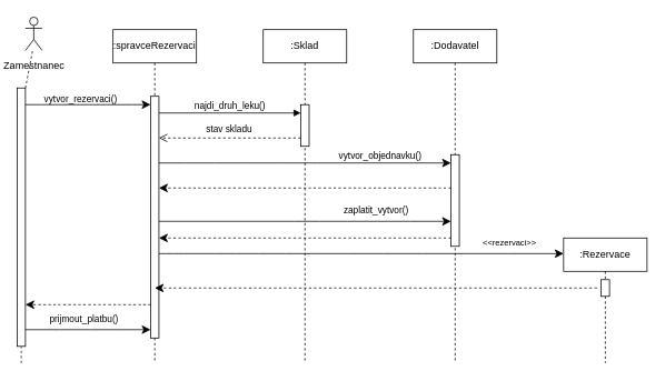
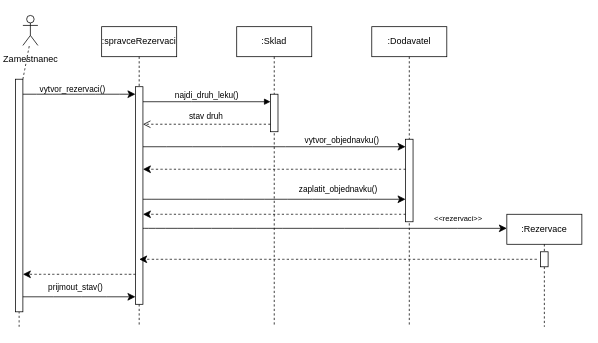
  <mxCell id="0" />
  <mxCell id="1" parent="0" />
  <mxCell id="2" value=":Sklad" style="shape=umlLifeline;perimeter=lifelinePerimeter;whiteSpace=wrap;html=1;container=0;dropTarget=0;collapsible=0;recursiveResize=0;outlineConnect=0;portConstraint=eastwest;newEdgeStyle={&quot;edgeStyle&quot;:&quot;elbowEdgeStyle&quot;,&quot;elbow&quot;:&quot;vertical&quot;,&quot;curved&quot;:0,&quot;rounded&quot;:0};" parent="1" vertex="1"><mxGeometry x="315" y="35" width="100" height="400" as="geometry" /></mxCell>
  <mxCell id="3" value="" style="html=1;points=[];perimeter=orthogonalPerimeter;outlineConnect=0;targetShapes=umlLifeline;portConstraint=eastwest;newEdgeStyle={&quot;edgeStyle&quot;:&quot;elbowEdgeStyle&quot;,&quot;elbow&quot;:&quot;vertical&quot;,&quot;curved&quot;:0,&quot;rounded&quot;:0};" parent="2" vertex="1"><mxGeometry x="45" y="90" width="10" height="50" as="geometry" /></mxCell>
  <mxCell id="4" value=":Dodavatel" style="shape=umlLifeline;perimeter=lifelinePerimeter;whiteSpace=wrap;html=1;container=0;dropTarget=0;collapsible=0;recursiveResize=0;outlineConnect=0;portConstraint=eastwest;newEdgeStyle={&quot;edgeStyle&quot;:&quot;elbowEdgeStyle&quot;,&quot;elbow&quot;:&quot;vertical&quot;,&quot;curved&quot;:0,&quot;rounded&quot;:0};" parent="1" vertex="1"><mxGeometry x="495" y="35" width="100" height="400" as="geometry" /></mxCell>
  <mxCell id="5" value="" style="html=1;points=[];perimeter=orthogonalPerimeter;outlineConnect=0;targetShapes=umlLifeline;portConstraint=eastwest;newEdgeStyle={&quot;edgeStyle&quot;:&quot;elbowEdgeStyle&quot;,&quot;elbow&quot;:&quot;vertical&quot;,&quot;curved&quot;:0,&quot;rounded&quot;:0};" parent="4" vertex="1"><mxGeometry x="45" y="150" width="10" height="110" as="geometry" /></mxCell>
  <mxCell id="6" value="najdi_druh_leku()" style="html=1;verticalAlign=bottom;endArrow=block;edgeStyle=elbowEdgeStyle;elbow=vertical;curved=0;rounded=0;labelBackgroundColor=none;" parent="1" source="12" target="3" edge="1"><mxGeometry relative="1" as="geometry"><mxPoint x="375" y="125" as="sourcePoint" /><Array as="points"><mxPoint x="255" y="135" /><mxPoint x="285" y="125" /></Array><mxPoint x="485" y="185" as="targetPoint" /></mxGeometry></mxCell>
  <mxCell id="7" value="&lt;font style=&quot;font-size: 12px;&quot;&gt;Zamestnanec&lt;/font&gt;" style="shape=umlActor;verticalLabelPosition=bottom;verticalAlign=top;html=1;outlineConnect=0;fontSize=16;" parent="1" vertex="1"><mxGeometry x="30" y="20" width="20" height="40" as="geometry" /></mxCell>
  <mxCell id="8" value="" style="endArrow=none;dashed=1;html=1;rounded=0;fontSize=12;startSize=8;endSize=8;curved=1;" parent="1" source="24" target="7" edge="1"><mxGeometry width="50" height="50" relative="1" as="geometry"><mxPoint x="25" y="435" as="sourcePoint" /><mxPoint x="25" y="95" as="targetPoint" /></mxGeometry></mxCell>
  <mxCell id="9" value="" style="endArrow=classic;html=1;rounded=0;fontSize=12;startSize=8;endSize=8;curved=1;labelBackgroundColor=none;" parent="1" edge="1"><mxGeometry width="50" height="50" relative="1" as="geometry"><mxPoint x="190" y="195" as="sourcePoint" /><mxPoint x="540" y="195" as="targetPoint" /><Array as="points"><mxPoint x="310" y="195" /></Array></mxGeometry></mxCell>
  <mxCell id="10" value="&lt;span style=&quot;font-size: 11px;&quot;&gt;vytvor_objednavku()&lt;/span&gt;" style="edgeLabel;html=1;align=center;verticalAlign=middle;resizable=0;points=[];fontSize=11;labelBackgroundColor=none;" parent="9" vertex="1" connectable="0"><mxGeometry x="-0.186" relative="1" as="geometry"><mxPoint x="122" y="-10" as="offset" /></mxGeometry></mxCell>
  <mxCell id="11" value=":spravceRezervaci" style="shape=umlLifeline;perimeter=lifelinePerimeter;whiteSpace=wrap;html=1;container=0;dropTarget=0;collapsible=0;recursiveResize=0;outlineConnect=0;portConstraint=eastwest;newEdgeStyle={&quot;edgeStyle&quot;:&quot;elbowEdgeStyle&quot;,&quot;elbow&quot;:&quot;vertical&quot;,&quot;curved&quot;:0,&quot;rounded&quot;:0};" parent="1" vertex="1"><mxGeometry x="135" y="35" width="100" height="400" as="geometry" /></mxCell>
  <mxCell id="12" value="" style="html=1;points=[];perimeter=orthogonalPerimeter;outlineConnect=0;targetShapes=umlLifeline;portConstraint=eastwest;newEdgeStyle={&quot;edgeStyle&quot;:&quot;elbowEdgeStyle&quot;,&quot;elbow&quot;:&quot;vertical&quot;,&quot;curved&quot;:0,&quot;rounded&quot;:0};" parent="11" vertex="1"><mxGeometry x="45" y="80" width="10" height="290" as="geometry" /></mxCell>
  <mxCell id="13" value=":Rezervace" style="shape=umlLifeline;perimeter=lifelinePerimeter;whiteSpace=wrap;html=1;container=0;dropTarget=0;collapsible=0;recursiveResize=0;outlineConnect=0;portConstraint=eastwest;newEdgeStyle={&quot;edgeStyle&quot;:&quot;elbowEdgeStyle&quot;,&quot;elbow&quot;:&quot;vertical&quot;,&quot;curved&quot;:0,&quot;rounded&quot;:0};" parent="1" vertex="1"><mxGeometry x="675" y="285" width="100" height="150" as="geometry" /></mxCell>
  <mxCell id="14" value="" style="html=1;points=[];perimeter=orthogonalPerimeter;outlineConnect=0;targetShapes=umlLifeline;portConstraint=eastwest;newEdgeStyle={&quot;edgeStyle&quot;:&quot;elbowEdgeStyle&quot;,&quot;elbow&quot;:&quot;vertical&quot;,&quot;curved&quot;:0,&quot;rounded&quot;:0};" parent="13" vertex="1"><mxGeometry x="45" y="50" width="10" height="20" as="geometry" /></mxCell>
  <mxCell id="15" value="" style="endArrow=classic;html=1;rounded=0;fontSize=12;startSize=8;endSize=8;curved=1;" parent="1" target="12" edge="1"><mxGeometry width="50" height="50" relative="1" as="geometry"><mxPoint x="25" y="125" as="sourcePoint" /><mxPoint x="175" y="125" as="targetPoint" /><Array as="points"><mxPoint x="120" y="125" /></Array></mxGeometry></mxCell>
  <mxCell id="16" value="&lt;font style=&quot;font-size: 11px;&quot;&gt;vytvor_rezervaci()&lt;/font&gt;" style="edgeLabel;html=1;align=center;verticalAlign=middle;resizable=0;points=[];fontSize=16;labelBackgroundColor=none;" parent="15" vertex="1" connectable="0"><mxGeometry x="-0.186" relative="1" as="geometry"><mxPoint x="7" y="-10" as="offset" /></mxGeometry></mxCell>
  <mxCell id="17" value="" style="html=1;verticalAlign=bottom;endArrow=open;dashed=1;endSize=8;edgeStyle=elbowEdgeStyle;elbow=vertical;curved=0;rounded=0;" parent="1" source="3" target="12" edge="1"><mxGeometry relative="1" as="geometry"><mxPoint x="195" y="165" as="targetPoint" /><Array as="points"><mxPoint x="250" y="165" /><mxPoint x="290" y="175" /><mxPoint x="290" y="285" /></Array><mxPoint x="345" y="165" as="sourcePoint" /></mxGeometry></mxCell>
  <mxCell id="18" value="" style="endArrow=classic;html=1;rounded=0;fontSize=12;startSize=8;endSize=8;curved=1;dashed=1;" parent="1" target="12" edge="1"><mxGeometry width="50" height="50" relative="1" as="geometry"><mxPoint x="540" y="225" as="sourcePoint" /><mxPoint x="445" y="225" as="targetPoint" /></mxGeometry></mxCell>
  <mxCell id="19" value="" style="endArrow=classic;html=1;rounded=0;fontSize=12;startSize=8;endSize=8;curved=1;entryX=0;entryY=0.125;entryDx=0;entryDy=0;entryPerimeter=0;" parent="1" source="12" target="13" edge="1"><mxGeometry width="50" height="50" relative="1" as="geometry"><mxPoint x="190" y="255" as="sourcePoint" /><mxPoint x="655" y="255" as="targetPoint" /></mxGeometry></mxCell>
  <mxCell id="20" value="&amp;lt;&amp;lt;rezervaci&amp;gt;&amp;gt;" style="text;html=1;align=center;verticalAlign=middle;resizable=0;points=[];autosize=1;strokeColor=none;fillColor=none;fontSize=10;" parent="1" vertex="1"><mxGeometry x="575" y="275" width="70" height="30" as="geometry" /></mxCell>
  <mxCell id="21" value="" style="endArrow=classic;html=1;rounded=0;fontSize=12;startSize=8;endSize=8;curved=1;dashed=1;" parent="1" edge="1"><mxGeometry width="50" height="50" relative="1" as="geometry"><mxPoint x="715" y="345" as="sourcePoint" /><mxPoint x="185" y="345" as="targetPoint" /><Array as="points"><mxPoint x="270" y="345" /></Array></mxGeometry></mxCell>
  <mxCell id="22" value="" style="endArrow=classic;html=1;rounded=0;fontSize=12;startSize=8;endSize=8;curved=1;dashed=1;" parent="1" edge="1"><mxGeometry width="50" height="50" relative="1" as="geometry"><mxPoint x="180" y="365" as="sourcePoint" /><mxPoint x="30" y="365" as="targetPoint" /></mxGeometry></mxCell>
  <mxCell id="23" value="" style="endArrow=none;dashed=1;html=1;rounded=0;fontSize=12;startSize=8;endSize=8;curved=1;" parent="1" target="24" edge="1"><mxGeometry width="50" height="50" relative="1" as="geometry"><mxPoint x="25" y="435" as="sourcePoint" /><mxPoint x="25" y="75" as="targetPoint" /></mxGeometry></mxCell>
  <mxCell id="24" value="" style="html=1;points=[];perimeter=orthogonalPerimeter;outlineConnect=0;targetShapes=umlLifeline;portConstraint=eastwest;newEdgeStyle={&quot;edgeStyle&quot;:&quot;elbowEdgeStyle&quot;,&quot;elbow&quot;:&quot;vertical&quot;,&quot;curved&quot;:0,&quot;rounded&quot;:0};" parent="1" vertex="1"><mxGeometry x="20" y="105" width="10" height="310" as="geometry" /></mxCell>
  <mxCell id="25" value="" style="endArrow=classic;html=1;rounded=0;fontSize=12;startSize=8;endSize=8;curved=1;" parent="1" edge="1"><mxGeometry width="50" height="50" relative="1" as="geometry"><mxPoint x="190" y="265" as="sourcePoint" /><mxPoint x="540" y="265" as="targetPoint" /></mxGeometry></mxCell>
  <mxCell id="26" value="" style="endArrow=classic;html=1;rounded=0;fontSize=12;startSize=8;endSize=8;curved=1;" parent="1" edge="1"><mxGeometry width="50" height="50" relative="1" as="geometry"><mxPoint x="30" y="395" as="sourcePoint" /><mxPoint x="180" y="395" as="targetPoint" /><Array as="points"><mxPoint x="115" y="395" /></Array></mxGeometry></mxCell>
- <mxCell id="27" value="&lt;font style=&quot;font-size: 11px;&quot;&gt;prijmout_platbu()&lt;/font&gt;" style="text;html=1;align=center;verticalAlign=middle;resizable=0;points=[];autosize=1;strokeColor=none;fillColor=none;fontSize=16;" parent="1" vertex="1"><mxGeometry x="45" y="365" width="110" height="30" as="geometry" /></mxCell>
- <mxCell id="28" value="&lt;span style=&quot;font-size: 11px;&quot;&gt;zaplatit_vytvor()&lt;/span&gt;" style="text;html=1;align=center;verticalAlign=middle;resizable=0;points=[];autosize=1;strokeColor=none;fillColor=none;fontSize=16;" parent="1" vertex="1"><mxGeometry x="385" y="235" width="130" height="30" as="geometry" /></mxCell>
+ <mxCell id="27" value="&lt;font style=&quot;font-size: 11px;&quot;&gt;prijmout_stav()&lt;/font&gt;" style="text;html=1;align=center;verticalAlign=middle;resizable=0;points=[];autosize=1;strokeColor=none;fillColor=none;fontSize=16;" parent="1" vertex="1"><mxGeometry x="45" y="365" width="110" height="30" as="geometry" /></mxCell>
+ <mxCell id="28" value="&lt;span style=&quot;font-size: 11px;&quot;&gt;zaplatit_objednavku()&lt;/span&gt;" style="text;html=1;align=center;verticalAlign=middle;resizable=0;points=[];autosize=1;strokeColor=none;fillColor=none;fontSize=16;" parent="1" vertex="1"><mxGeometry x="385" y="235" width="130" height="30" as="geometry" /></mxCell>
  <mxCell id="29" value="" style="endArrow=classic;html=1;rounded=0;fontSize=12;startSize=8;endSize=8;curved=1;dashed=1;" parent="1" edge="1"><mxGeometry width="50" height="50" relative="1" as="geometry"><mxPoint x="540" y="285" as="sourcePoint" /><mxPoint x="190" y="285" as="targetPoint" /></mxGeometry></mxCell>
- <mxCell id="30" value="&lt;font style=&quot;font-size: 11px;&quot;&gt;stav skladu&lt;/font&gt;" style="text;html=1;align=center;verticalAlign=middle;resizable=0;points=[];autosize=1;strokeColor=none;fillColor=none;fontSize=16;" parent="1" vertex="1"><mxGeometry x="234" y="138" width="80" height="30" as="geometry" /></mxCell>
+ <mxCell id="30" value="&lt;font style=&quot;font-size: 11px;&quot;&gt;stav druh&lt;/font&gt;" style="text;html=1;align=center;verticalAlign=middle;resizable=0;points=[];autosize=1;strokeColor=none;fillColor=none;fontSize=16;" parent="1" vertex="1"><mxGeometry x="234" y="138" width="80" height="30" as="geometry" /></mxCell>
